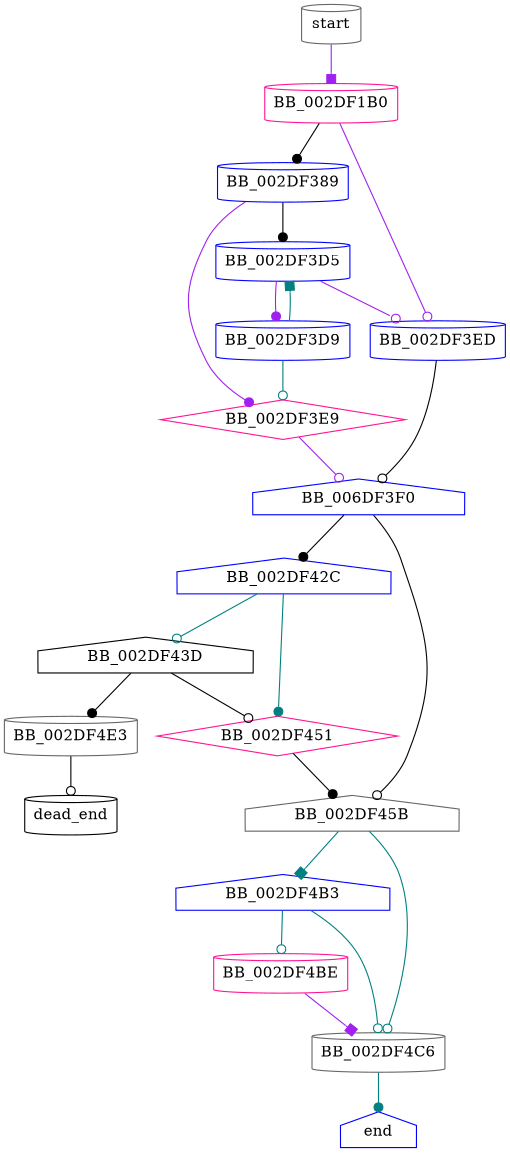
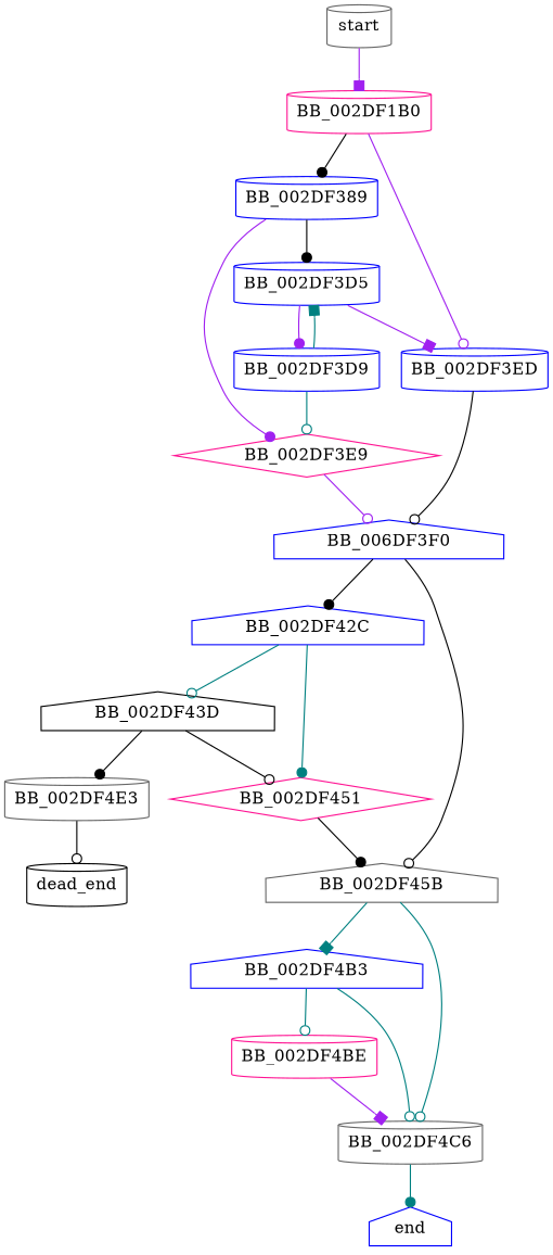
  digraph {
    node [color=blue shape=cylinder]
    edge [arrowhead=odot color=black]
    start [color=gray40]
    BB_002DF1B0 [color=deeppink]
    BB_002DF389
    BB_002DF3ED
    BB_002DF3D5
    BB_002DF3E9 [color=deeppink shape=diamond]
    n7 [label=BB_006DF3F0 shape=house]
    BB_002DF3D9
    BB_002DF42C [shape=house]
    BB_002DF45B [color=gray40 shape=house]
    BB_002DF43D [color=black shape=house]
    BB_002DF451 [color=deeppink shape=diamond]
    BB_002DF4B3 [shape=house]
    BB_002DF4C6 [color=gray40]
    BB_002DF4E3 [color=gray40]
    BB_002DF4BE [color=deeppink]
    end [shape=house]
    dead_end [color=black]
    start -> BB_002DF1B0 [arrowhead=box color=purple]
    BB_002DF1B0 -> BB_002DF389 [arrowhead=dot]
    BB_002DF1B0 -> BB_002DF3ED [color=purple]
    BB_002DF389 -> BB_002DF3D5 [arrowhead=dot]
    BB_002DF389 -> BB_002DF3E9 [arrowhead=dot color=purple]
    BB_002DF3ED -> n7
-   BB_002DF3D5 -> BB_002DF3ED [color=purple]
+   BB_002DF3D5 -> BB_002DF3ED [arrowhead=box color=purple]
    BB_002DF3D5 -> BB_002DF3D9 [arrowhead=dot color=purple]
    BB_002DF3E9 -> n7 [color=purple]
    n7 -> BB_002DF42C [arrowhead=dot]
    n7 -> BB_002DF45B
    BB_002DF3D9 -> BB_002DF3D5 [arrowhead=box color=teal]
    BB_002DF3D9 -> BB_002DF3E9 [color=teal]
    BB_002DF42C -> BB_002DF43D [color=teal]
    BB_002DF42C -> BB_002DF451 [arrowhead=dot color=teal]
    BB_002DF45B -> BB_002DF4B3 [arrowhead=box color=teal]
    BB_002DF45B -> BB_002DF4C6 [color=teal]
    BB_002DF43D -> BB_002DF451
    BB_002DF43D -> BB_002DF4E3 [arrowhead=dot]
    BB_002DF451 -> BB_002DF45B [arrowhead=dot]
    BB_002DF4B3 -> BB_002DF4C6 [color=teal]
    BB_002DF4B3 -> BB_002DF4BE [color=teal]
    BB_002DF4C6 -> end [arrowhead=dot color=teal]
    BB_002DF4E3 -> dead_end
    BB_002DF4BE -> BB_002DF4C6 [arrowhead=box color=purple]
  }
